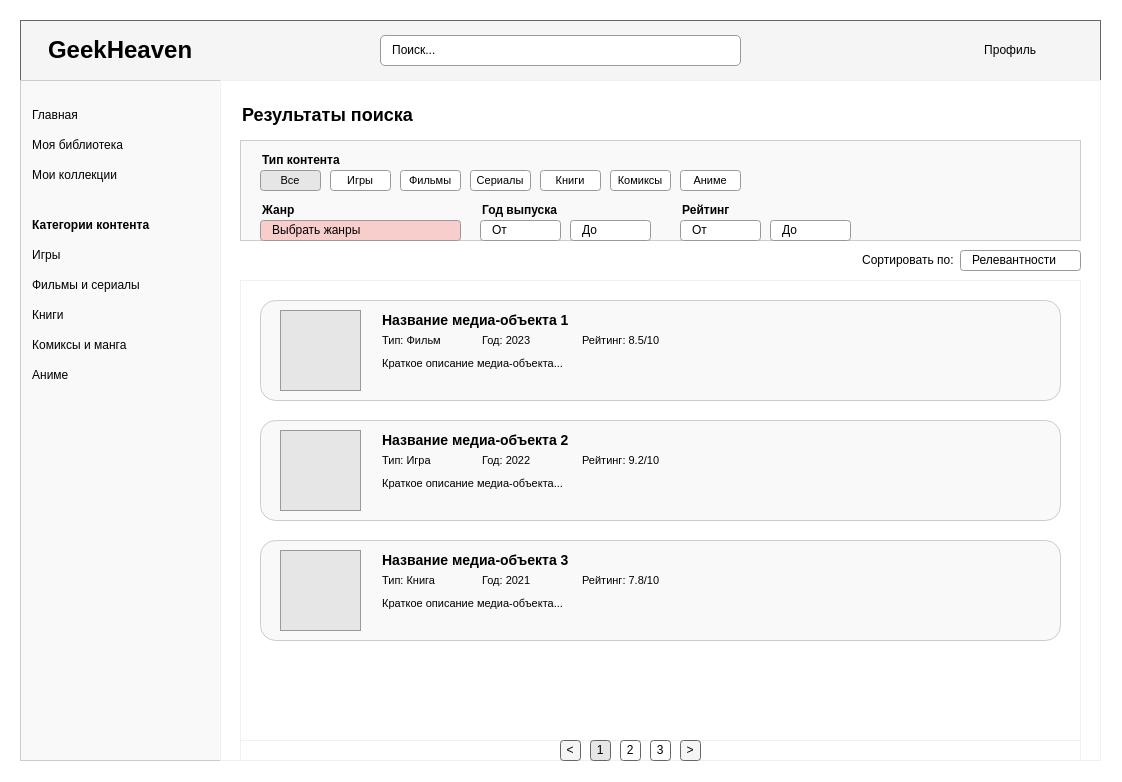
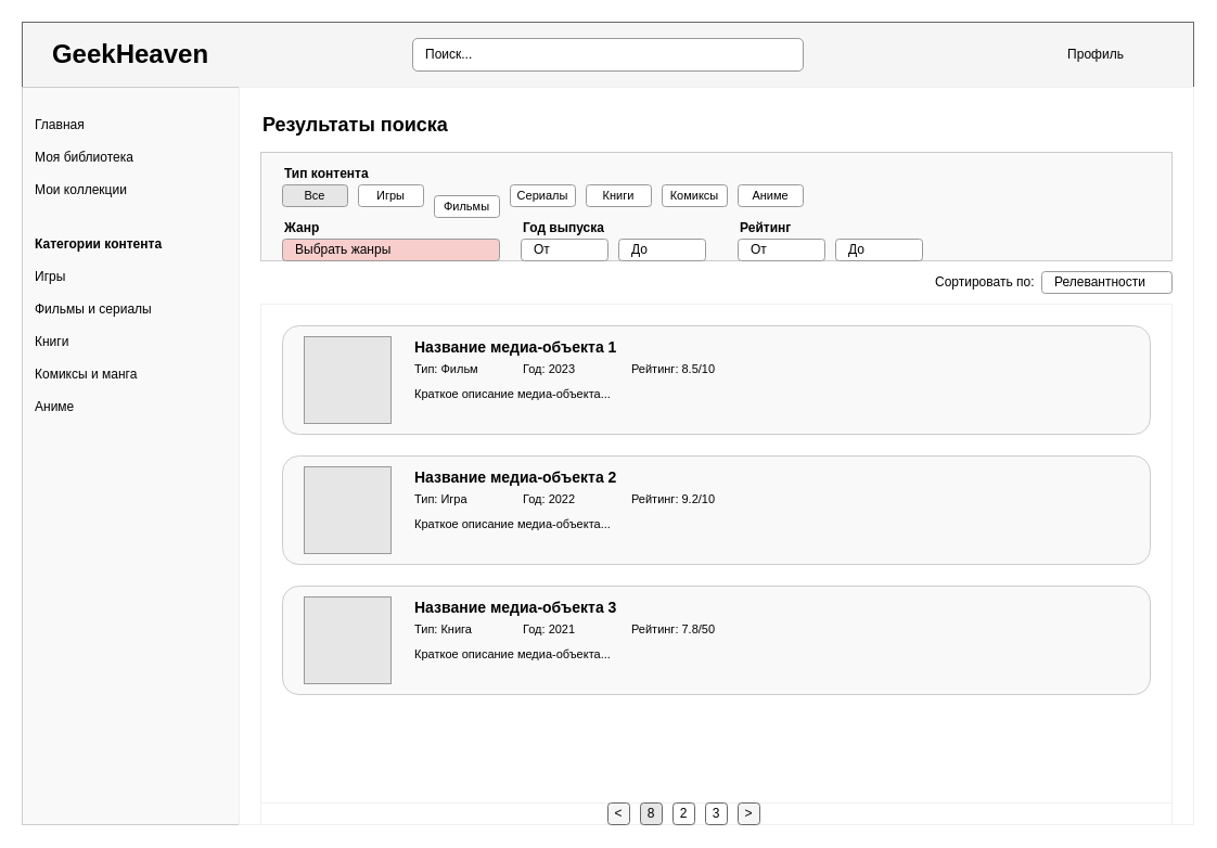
  <mxCell id="0" />
  <mxCell id="1" parent="0" />
  <mxCell id="2" value="" style="rounded=0;whiteSpace=wrap;html=1;fillColor=#f5f5f5;strokeColor=#666666;fontColor=#333333;" vertex="1" parent="1"><mxGeometry x="20" y="20" width="1080" height="60" as="geometry" /></mxCell>
  <mxCell id="3" value="GeekHeaven" style="text;html=1;strokeColor=none;fillColor=none;align=center;verticalAlign=middle;whiteSpace=wrap;rounded=0;fontStyle=1;fontSize=24;" vertex="1" parent="1"><mxGeometry x="40" y="35" width="160" height="30" as="geometry" /></mxCell>
  <mxCell id="4" value="Поиск..." style="rounded=1;whiteSpace=wrap;html=1;align=left;spacingLeft=10;fillColor=#ffffff;strokeColor=#999999;" vertex="1" parent="1"><mxGeometry x="380" y="35" width="360" height="30" as="geometry" /></mxCell>
  <mxCell id="5" value="Профиль" style="text;html=1;strokeColor=none;fillColor=none;align=center;verticalAlign=middle;whiteSpace=wrap;rounded=0;" vertex="1" parent="1"><mxGeometry x="980" y="35" width="60" height="30" as="geometry" /></mxCell>
  <mxCell id="6" value="" style="rounded=0;whiteSpace=wrap;html=1;fillColor=#f9f9f9;strokeColor=#cccccc;" vertex="1" parent="1"><mxGeometry x="20" y="80" width="200" height="680" as="geometry" /></mxCell>
  <mxCell id="7" value="Главная" style="text;html=1;strokeColor=none;fillColor=none;align=left;verticalAlign=middle;whiteSpace=wrap;rounded=0;spacingLeft=10;" vertex="1" parent="1"><mxGeometry x="20" y="100" width="200" height="30" as="geometry" /></mxCell>
  <mxCell id="8" value="Моя библиотека" style="text;html=1;strokeColor=none;fillColor=none;align=left;verticalAlign=middle;whiteSpace=wrap;rounded=0;spacingLeft=10;" vertex="1" parent="1"><mxGeometry x="20" y="130" width="200" height="30" as="geometry" /></mxCell>
  <mxCell id="9" value="Мои коллекции" style="text;html=1;strokeColor=none;fillColor=none;align=left;verticalAlign=middle;whiteSpace=wrap;rounded=0;spacingLeft=10;" vertex="1" parent="1"><mxGeometry x="20" y="160" width="200" height="30" as="geometry" /></mxCell>
  <mxCell id="10" value="Категории контента" style="text;html=1;strokeColor=none;fillColor=none;align=left;verticalAlign=middle;whiteSpace=wrap;rounded=0;fontStyle=1;spacingLeft=10;" vertex="1" parent="1"><mxGeometry x="20" y="210" width="200" height="30" as="geometry" /></mxCell>
  <mxCell id="11" value="Игры" style="text;html=1;strokeColor=none;fillColor=none;align=left;verticalAlign=middle;whiteSpace=wrap;rounded=0;spacingLeft=10;" vertex="1" parent="1"><mxGeometry x="20" y="240" width="200" height="30" as="geometry" /></mxCell>
  <mxCell id="12" value="Фильмы и сериалы" style="text;html=1;strokeColor=none;fillColor=none;align=left;verticalAlign=middle;whiteSpace=wrap;rounded=0;spacingLeft=10;" vertex="1" parent="1"><mxGeometry x="20" y="270" width="200" height="30" as="geometry" /></mxCell>
  <mxCell id="13" value="Книги" style="text;html=1;strokeColor=none;fillColor=none;align=left;verticalAlign=middle;whiteSpace=wrap;rounded=0;spacingLeft=10;" vertex="1" parent="1"><mxGeometry x="20" y="300" width="200" height="30" as="geometry" /></mxCell>
  <mxCell id="14" value="Комиксы и манга" style="text;html=1;strokeColor=none;fillColor=none;align=left;verticalAlign=middle;whiteSpace=wrap;rounded=0;spacingLeft=10;" vertex="1" parent="1"><mxGeometry x="20" y="330" width="200" height="30" as="geometry" /></mxCell>
  <mxCell id="15" value="Аниме" style="text;html=1;strokeColor=none;fillColor=none;align=left;verticalAlign=middle;whiteSpace=wrap;rounded=0;spacingLeft=10;" vertex="1" parent="1"><mxGeometry x="20" y="360" width="200" height="30" as="geometry" /></mxCell>
  <mxCell id="16" value="" style="rounded=0;whiteSpace=wrap;html=1;fillColor=#ffffff;strokeColor=#f0f0f0;" vertex="1" parent="1"><mxGeometry x="220" y="80" width="880" height="680" as="geometry" /></mxCell>
  <mxCell id="17" value="Результаты поиска" style="text;html=1;strokeColor=none;fillColor=none;align=left;verticalAlign=middle;whiteSpace=wrap;rounded=0;fontSize=18;fontStyle=1" vertex="1" parent="1"><mxGeometry x="240" y="100" width="300" height="30" as="geometry" /></mxCell>
  <mxCell id="18" value="" style="rounded=0;whiteSpace=wrap;html=1;fillColor=#f9f9f9;strokeColor=#cccccc;" vertex="1" parent="1"><mxGeometry x="240" y="140" width="840" height="100" as="geometry" /></mxCell>
  <mxCell id="19" value="Тип контента" style="text;html=1;strokeColor=none;fillColor=none;align=left;verticalAlign=middle;whiteSpace=wrap;rounded=0;fontStyle=1" vertex="1" parent="1"><mxGeometry x="260" y="150" width="120" height="20" as="geometry" /></mxCell>
  <mxCell id="20" value="Все" style="rounded=1;whiteSpace=wrap;html=1;fillColor=#e6e6e6;strokeColor=#999999;fontSize=11;" vertex="1" parent="1"><mxGeometry x="260" y="170" width="60" height="20" as="geometry" /></mxCell>
  <mxCell id="21" value="Игры" style="rounded=1;whiteSpace=wrap;html=1;fillColor=#ffffff;strokeColor=#999999;fontSize=11;" vertex="1" parent="1"><mxGeometry x="330" y="170" width="60" height="20" as="geometry" /></mxCell>
- <mxCell id="22" value="Фильмы" style="rounded=1;whiteSpace=wrap;html=1;fillColor=#ffffff;strokeColor=#999999;fontSize=11;" vertex="1" parent="1"><mxGeometry x="400" y="170" width="60" height="20" as="geometry" /></mxCell>
+ <mxCell id="22" value="Фильмы" style="rounded=1;whiteSpace=wrap;html=1;fillColor=#ffffff;strokeColor=#999999;fontSize=11;" vertex="1" parent="1"><mxGeometry x="400" y="180" width="60" height="20" as="geometry" /></mxCell>
  <mxCell id="23" value="Сериалы" style="rounded=1;whiteSpace=wrap;html=1;fillColor=#ffffff;strokeColor=#999999;fontSize=11;" vertex="1" parent="1"><mxGeometry x="470" y="170" width="60" height="20" as="geometry" /></mxCell>
  <mxCell id="24" value="Книги" style="rounded=1;whiteSpace=wrap;html=1;fillColor=#ffffff;strokeColor=#999999;fontSize=11;" vertex="1" parent="1"><mxGeometry x="540" y="170" width="60" height="20" as="geometry" /></mxCell>
  <mxCell id="25" value="Комиксы" style="rounded=1;whiteSpace=wrap;html=1;fillColor=#ffffff;strokeColor=#999999;fontSize=11;" vertex="1" parent="1"><mxGeometry x="610" y="170" width="60" height="20" as="geometry" /></mxCell>
  <mxCell id="26" value="Аниме" style="rounded=1;whiteSpace=wrap;html=1;fillColor=#ffffff;strokeColor=#999999;fontSize=11;" vertex="1" parent="1"><mxGeometry x="680" y="170" width="60" height="20" as="geometry" /></mxCell>
  <mxCell id="27" value="Жанр" style="text;html=1;strokeColor=none;fillColor=none;align=left;verticalAlign=middle;whiteSpace=wrap;rounded=0;fontStyle=1" vertex="1" parent="1"><mxGeometry x="260" y="200" width="120" height="20" as="geometry" /></mxCell>
  <mxCell id="28" value="Выбрать жанры" style="rounded=1;whiteSpace=wrap;html=1;align=left;spacingLeft=10;fillColor=#f8cecc;strokeColor=#999999;" vertex="1" parent="1"><mxGeometry x="260" y="220" width="200" height="20" as="geometry" /></mxCell>
  <mxCell id="29" value="Год выпуска" style="text;html=1;strokeColor=none;fillColor=none;align=left;verticalAlign=middle;whiteSpace=wrap;rounded=0;fontStyle=1" vertex="1" parent="1"><mxGeometry x="480" y="200" width="120" height="20" as="geometry" /></mxCell>
  <mxCell id="30" value="От" style="rounded=1;whiteSpace=wrap;html=1;align=left;spacingLeft=10;fillColor=#ffffff;strokeColor=#999999;" vertex="1" parent="1"><mxGeometry x="480" y="220" width="80" height="20" as="geometry" /></mxCell>
  <mxCell id="31" value="До" style="rounded=1;whiteSpace=wrap;html=1;align=left;spacingLeft=10;fillColor=#ffffff;strokeColor=#999999;" vertex="1" parent="1"><mxGeometry x="570" y="220" width="80" height="20" as="geometry" /></mxCell>
  <mxCell id="32" value="Рейтинг" style="text;html=1;strokeColor=none;fillColor=none;align=left;verticalAlign=middle;whiteSpace=wrap;rounded=0;fontStyle=1" vertex="1" parent="1"><mxGeometry x="680" y="200" width="120" height="20" as="geometry" /></mxCell>
  <mxCell id="33" value="От" style="rounded=1;whiteSpace=wrap;html=1;align=left;spacingLeft=10;fillColor=#ffffff;strokeColor=#999999;" vertex="1" parent="1"><mxGeometry x="680" y="220" width="80" height="20" as="geometry" /></mxCell>
  <mxCell id="34" value="До" style="rounded=1;whiteSpace=wrap;html=1;align=left;spacingLeft=10;fillColor=#ffffff;strokeColor=#999999;" vertex="1" parent="1"><mxGeometry x="770" y="220" width="80" height="20" as="geometry" /></mxCell>
  <mxCell id="35" value="Сортировать по:" style="text;html=1;strokeColor=none;fillColor=none;align=left;verticalAlign=middle;whiteSpace=wrap;rounded=0;fontStyle=0" vertex="1" parent="1"><mxGeometry x="860" y="250" width="100" height="20" as="geometry" /></mxCell>
  <mxCell id="36" value="Релевантности" style="rounded=1;whiteSpace=wrap;html=1;align=left;spacingLeft=10;fillColor=#ffffff;strokeColor=#999999;" vertex="1" parent="1"><mxGeometry x="960" y="250" width="120" height="20" as="geometry" /></mxCell>
  <mxCell id="37" value="" style="rounded=0;whiteSpace=wrap;html=1;fillColor=#ffffff;strokeColor=#f0f0f0;" vertex="1" parent="1"><mxGeometry x="240" y="280" width="840" height="460" as="geometry" /></mxCell>
  <mxCell id="38" value="" style="rounded=1;whiteSpace=wrap;html=1;fillColor=#f9f9f9;strokeColor=#cccccc;" vertex="1" parent="1"><mxGeometry x="260" y="300" width="800" height="100" as="geometry" /></mxCell>
  <mxCell id="39" value="" style="rounded=0;whiteSpace=wrap;html=1;fillColor=#e6e6e6;strokeColor=#999999;" vertex="1" parent="1"><mxGeometry x="280" y="310" width="80" height="80" as="geometry" /></mxCell>
  <mxCell id="40" value="Название медиа-объекта 1" style="text;html=1;strokeColor=none;fillColor=none;align=left;verticalAlign=middle;whiteSpace=wrap;rounded=0;fontStyle=1;fontSize=14;" vertex="1" parent="1"><mxGeometry x="380" y="310" width="300" height="20" as="geometry" /></mxCell>
  <mxCell id="41" value="Тип: Фильм" style="text;html=1;strokeColor=none;fillColor=none;align=left;verticalAlign=middle;whiteSpace=wrap;rounded=0;fontSize=11;" vertex="1" parent="1"><mxGeometry x="380" y="330" width="100" height="20" as="geometry" /></mxCell>
  <mxCell id="42" value="Год: 2023" style="text;html=1;strokeColor=none;fillColor=none;align=left;verticalAlign=middle;whiteSpace=wrap;rounded=0;fontSize=11;" vertex="1" parent="1"><mxGeometry x="480" y="330" width="100" height="20" as="geometry" /></mxCell>
  <mxCell id="43" value="Рейтинг: 8.5/10" style="text;html=1;strokeColor=none;fillColor=none;align=left;verticalAlign=middle;whiteSpace=wrap;rounded=0;fontSize=11;" vertex="1" parent="1"><mxGeometry x="580" y="330" width="100" height="20" as="geometry" /></mxCell>
  <mxCell id="44" value="Краткое описание медиа-объекта..." style="text;html=1;strokeColor=none;fillColor=none;align=left;verticalAlign=top;whiteSpace=wrap;rounded=0;fontSize=11;" vertex="1" parent="1"><mxGeometry x="380" y="350" width="660" height="40" as="geometry" /></mxCell>
  <mxCell id="45" value="" style="rounded=1;whiteSpace=wrap;html=1;fillColor=#f9f9f9;strokeColor=#cccccc;" vertex="1" parent="1"><mxGeometry x="260" y="420" width="800" height="100" as="geometry" /></mxCell>
  <mxCell id="46" value="" style="rounded=0;whiteSpace=wrap;html=1;fillColor=#e6e6e6;strokeColor=#999999;" vertex="1" parent="1"><mxGeometry x="280" y="430" width="80" height="80" as="geometry" /></mxCell>
  <mxCell id="47" value="Название медиа-объекта 2" style="text;html=1;strokeColor=none;fillColor=none;align=left;verticalAlign=middle;whiteSpace=wrap;rounded=0;fontStyle=1;fontSize=14;" vertex="1" parent="1"><mxGeometry x="380" y="430" width="300" height="20" as="geometry" /></mxCell>
  <mxCell id="48" value="Тип: Игра" style="text;html=1;strokeColor=none;fillColor=none;align=left;verticalAlign=middle;whiteSpace=wrap;rounded=0;fontSize=11;" vertex="1" parent="1"><mxGeometry x="380" y="450" width="100" height="20" as="geometry" /></mxCell>
  <mxCell id="49" value="Год: 2022" style="text;html=1;strokeColor=none;fillColor=none;align=left;verticalAlign=middle;whiteSpace=wrap;rounded=0;fontSize=11;" vertex="1" parent="1"><mxGeometry x="480" y="450" width="100" height="20" as="geometry" /></mxCell>
  <mxCell id="50" value="Рейтинг: 9.2/10" style="text;html=1;strokeColor=none;fillColor=none;align=left;verticalAlign=middle;whiteSpace=wrap;rounded=0;fontSize=11;" vertex="1" parent="1"><mxGeometry x="580" y="450" width="100" height="20" as="geometry" /></mxCell>
  <mxCell id="51" value="Краткое описание медиа-объекта..." style="text;html=1;strokeColor=none;fillColor=none;align=left;verticalAlign=top;whiteSpace=wrap;rounded=0;fontSize=11;" vertex="1" parent="1"><mxGeometry x="380" y="470" width="660" height="40" as="geometry" /></mxCell>
  <mxCell id="52" value="" style="rounded=1;whiteSpace=wrap;html=1;fillColor=#f9f9f9;strokeColor=#cccccc;" vertex="1" parent="1"><mxGeometry x="260" y="540" width="800" height="100" as="geometry" /></mxCell>
  <mxCell id="53" value="" style="rounded=0;whiteSpace=wrap;html=1;fillColor=#e6e6e6;strokeColor=#999999;" vertex="1" parent="1"><mxGeometry x="280" y="550" width="80" height="80" as="geometry" /></mxCell>
  <mxCell id="54" value="Название медиа-объекта 3" style="text;html=1;strokeColor=none;fillColor=none;align=left;verticalAlign=middle;whiteSpace=wrap;rounded=0;fontStyle=1;fontSize=14;" vertex="1" parent="1"><mxGeometry x="380" y="550" width="300" height="20" as="geometry" /></mxCell>
  <mxCell id="55" value="Тип: Книга" style="text;html=1;strokeColor=none;fillColor=none;align=left;verticalAlign=middle;whiteSpace=wrap;rounded=0;fontSize=11;" vertex="1" parent="1"><mxGeometry x="380" y="570" width="100" height="20" as="geometry" /></mxCell>
  <mxCell id="56" value="Год: 2021" style="text;html=1;strokeColor=none;fillColor=none;align=left;verticalAlign=middle;whiteSpace=wrap;rounded=0;fontSize=11;" vertex="1" parent="1"><mxGeometry x="480" y="570" width="100" height="20" as="geometry" /></mxCell>
- <mxCell id="57" value="Рейтинг: 7.8/10" style="text;html=1;strokeColor=none;fillColor=none;align=left;verticalAlign=middle;whiteSpace=wrap;rounded=0;fontSize=11;" vertex="1" parent="1"><mxGeometry x="580" y="570" width="100" height="20" as="geometry" /></mxCell>
+ <mxCell id="57" value="Рейтинг: 7.8/50" style="text;html=1;strokeColor=none;fillColor=none;align=left;verticalAlign=middle;whiteSpace=wrap;rounded=0;fontSize=11;" vertex="1" parent="1"><mxGeometry x="580" y="570" width="100" height="20" as="geometry" /></mxCell>
  <mxCell id="58" value="Краткое описание медиа-объекта..." style="text;html=1;strokeColor=none;fillColor=none;align=left;verticalAlign=top;whiteSpace=wrap;rounded=0;fontSize=11;" vertex="1" parent="1"><mxGeometry x="380" y="590" width="660" height="40" as="geometry" /></mxCell>
  <mxCell id="59" value="" style="rounded=0;whiteSpace=wrap;html=1;fillColor=#ffffff;strokeColor=#f0f0f0;" vertex="1" parent="1"><mxGeometry x="240" y="740" width="840" height="20" as="geometry" /></mxCell>
  <mxCell id="60" value="&lt;" style="rounded=1;whiteSpace=wrap;html=1;fillColor=#f5f5f5;strokeColor=#666666;" vertex="1" parent="1"><mxGeometry x="560" y="740" width="20" height="20" as="geometry" /></mxCell>
- <mxCell id="61" value="1" style="rounded=1;whiteSpace=wrap;html=1;fillColor=#e6e6e6;strokeColor=#666666;" vertex="1" parent="1"><mxGeometry x="590" y="740" width="20" height="20" as="geometry" /></mxCell>
+ <mxCell id="61" value="8" style="rounded=1;whiteSpace=wrap;html=1;fillColor=#e6e6e6;strokeColor=#666666;" vertex="1" parent="1"><mxGeometry x="590" y="740" width="20" height="20" as="geometry" /></mxCell>
  <mxCell id="62" value="2" style="rounded=1;whiteSpace=wrap;html=1;fillColor=#ffffff;strokeColor=#666666;" vertex="1" parent="1"><mxGeometry x="620" y="740" width="20" height="20" as="geometry" /></mxCell>
  <mxCell id="63" value="3" style="rounded=1;whiteSpace=wrap;html=1;fillColor=#ffffff;strokeColor=#666666;" vertex="1" parent="1"><mxGeometry x="650" y="740" width="20" height="20" as="geometry" /></mxCell>
  <mxCell id="64" value="&gt;" style="rounded=1;whiteSpace=wrap;html=1;fillColor=#f5f5f5;strokeColor=#666666;" vertex="1" parent="1"><mxGeometry x="680" y="740" width="20" height="20" as="geometry" /></mxCell>
